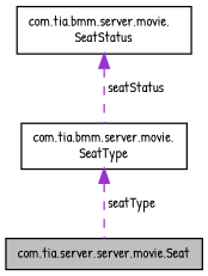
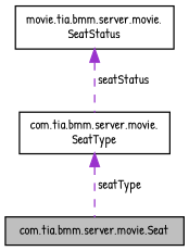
  digraph {
    fontname="Patrick Hand"
    node [color=black fillcolor=white fontname="Patrick Hand" fontsize=10 shape=record style=filled]
    edge [color=darkorchid3 dir=back fontname="Patrick Hand" fontsize=10 labelfontname=Helvetica labelfontsize=10 style=dashed]
-   n1 [fillcolor=grey75 fontcolor=black height=0.2 label="com.tia.server.server.movie.Seat" width=0.4]
-   n2 [height=0.2 label="com.tia.bmm.server.movie.\lSeatStatus" width=0.4]
+   n1 [fillcolor=grey75 fontcolor=black height=0.2 label="com.tia.bmm.server.movie.Seat" width=0.4]
+   n2 [height=0.2 label="movie.tia.bmm.server.movie.\lSeatStatus" width=0.4]
    n3 [height=0.2 label="com.tia.bmm.server.movie.\lSeatType" width=0.4]
    n2 -> n3 [label=" seatStatus"]
    n3 -> n1 [label=" seatType"]
  }
